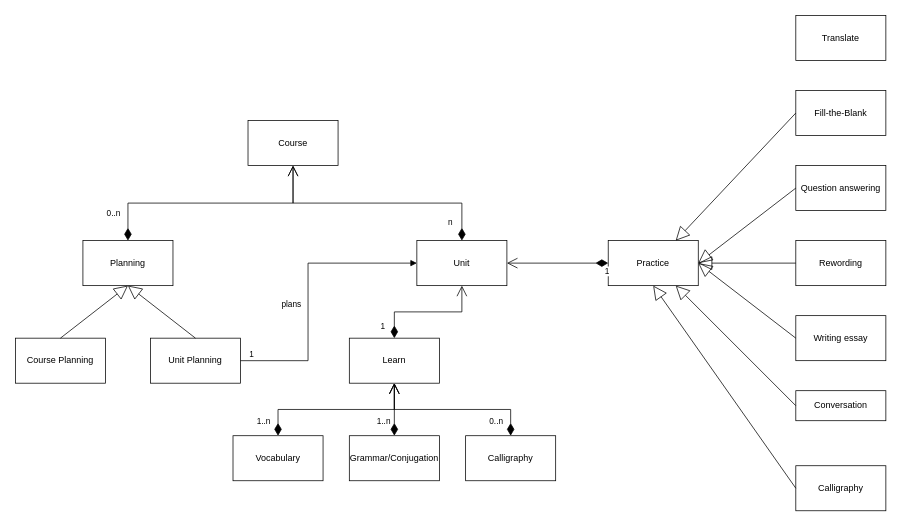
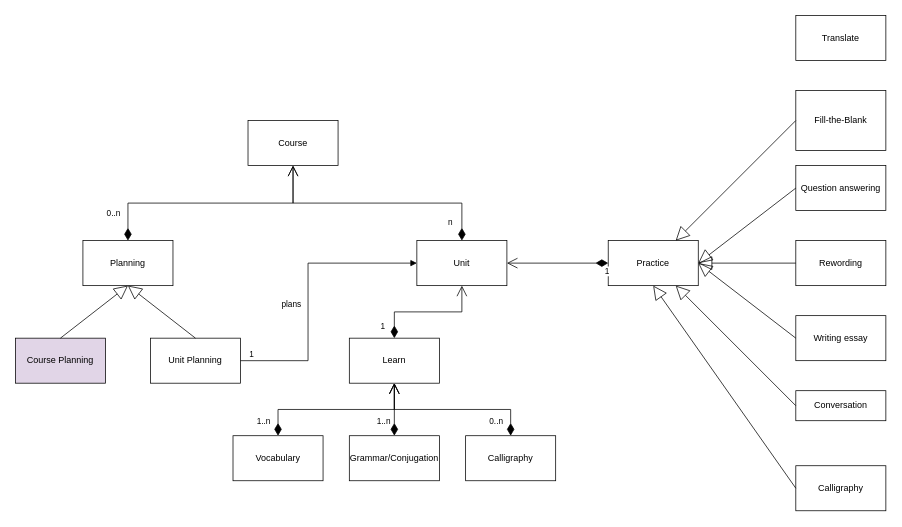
  <mxCell id="0" />
  <mxCell id="1" parent="0" />
  <mxCell id="2" value="Learn" style="rounded=0;whiteSpace=wrap;html=1;" parent="1" vertex="1"><mxGeometry x="465" y="450" width="120" height="60" as="geometry" /></mxCell>
  <mxCell id="3" value="Practice" style="rounded=0;whiteSpace=wrap;html=1;" parent="1" vertex="1"><mxGeometry x="810" y="320" width="120" height="60" as="geometry" /></mxCell>
  <mxCell id="4" value="Planning" style="rounded=0;whiteSpace=wrap;html=1;" parent="1" vertex="1"><mxGeometry x="110" y="320" width="120" height="60" as="geometry" /></mxCell>
  <mxCell id="5" value="Unit" style="rounded=0;whiteSpace=wrap;html=1;" parent="1" vertex="1"><mxGeometry x="555" y="320" width="120" height="60" as="geometry" /></mxCell>
  <mxCell id="6" value="Course" style="rounded=0;whiteSpace=wrap;html=1;" parent="1" vertex="1"><mxGeometry x="330" y="160" width="120" height="60" as="geometry" /></mxCell>
  <mxCell id="7" value="n" style="endArrow=open;html=1;endSize=12;startArrow=diamondThin;startSize=14;startFill=1;edgeStyle=orthogonalEdgeStyle;align=left;verticalAlign=bottom;rounded=0;exitX=0.5;exitY=0;exitDx=0;exitDy=0;entryX=0.5;entryY=1;entryDx=0;entryDy=0;" parent="1" source="5" target="6" edge="1"><mxGeometry x="-0.909" y="20" relative="1" as="geometry"><mxPoint x="310" y="420" as="sourcePoint" /><mxPoint x="470" y="420" as="targetPoint" /><mxPoint as="offset" /></mxGeometry></mxCell>
  <mxCell id="8" value="0..n" style="endArrow=open;html=1;endSize=12;startArrow=diamondThin;startSize=14;startFill=1;edgeStyle=orthogonalEdgeStyle;align=left;verticalAlign=bottom;rounded=0;exitX=0.5;exitY=0;exitDx=0;exitDy=0;entryX=0.5;entryY=1;entryDx=0;entryDy=0;" parent="1" source="4" target="6" edge="1"><mxGeometry x="-0.833" y="30" relative="1" as="geometry"><mxPoint x="480" y="340" as="sourcePoint" /><mxPoint x="360" y="240" as="targetPoint" /><mxPoint as="offset" /></mxGeometry></mxCell>
  <mxCell id="9" value="1" style="endArrow=open;html=1;endSize=12;startArrow=diamondThin;startSize=14;startFill=1;edgeStyle=orthogonalEdgeStyle;align=left;verticalAlign=bottom;rounded=0;exitX=0;exitY=0.5;exitDx=0;exitDy=0;entryX=1;entryY=0.5;entryDx=0;entryDy=0;" parent="1" source="3" target="5" edge="1"><mxGeometry x="-0.909" y="20" relative="1" as="geometry"><mxPoint x="665" y="480" as="sourcePoint" /><mxPoint x="535" y="380" as="targetPoint" /><mxPoint as="offset" /></mxGeometry></mxCell>
  <mxCell id="10" value="1" style="endArrow=open;html=1;endSize=12;startArrow=diamondThin;startSize=14;startFill=1;edgeStyle=orthogonalEdgeStyle;align=left;verticalAlign=bottom;rounded=0;exitX=0.5;exitY=0;exitDx=0;exitDy=0;entryX=0.5;entryY=1;entryDx=0;entryDy=0;" parent="1" source="2" target="5" edge="1"><mxGeometry x="-0.909" y="20" relative="1" as="geometry"><mxPoint x="675" y="490" as="sourcePoint" /><mxPoint x="595" y="400" as="targetPoint" /><mxPoint as="offset" /></mxGeometry></mxCell>
- <mxCell id="11" value="Course Planning" style="rounded=0;whiteSpace=wrap;html=1;" parent="1" vertex="1"><mxGeometry x="20" y="450" width="120" height="60" as="geometry" /></mxCell>
+ <mxCell id="11" value="Course Planning" style="rounded=0;whiteSpace=wrap;html=1;fillColor=#e1d5e7;" parent="1" vertex="1"><mxGeometry x="20" y="450" width="120" height="60" as="geometry" /></mxCell>
  <mxCell id="12" value="Unit Planning" style="rounded=0;whiteSpace=wrap;html=1;" parent="1" vertex="1"><mxGeometry x="200" y="450" width="120" height="60" as="geometry" /></mxCell>
  <mxCell id="13" value="" style="endArrow=block;endSize=16;endFill=0;html=1;rounded=0;exitX=0.5;exitY=0;exitDx=0;exitDy=0;entryX=0.5;entryY=1;entryDx=0;entryDy=0;" parent="1" source="11" target="4" edge="1"><mxGeometry x="-0.154" y="13" width="160" relative="1" as="geometry"><mxPoint x="200" y="480" as="sourcePoint" /><mxPoint x="360" y="480" as="targetPoint" /><mxPoint as="offset" /></mxGeometry></mxCell>
  <mxCell id="14" value="" style="endArrow=block;endSize=16;endFill=0;html=1;rounded=0;exitX=0.5;exitY=0;exitDx=0;exitDy=0;entryX=0.5;entryY=1;entryDx=0;entryDy=0;" parent="1" source="12" target="4" edge="1"><mxGeometry x="-0.154" y="13" width="160" relative="1" as="geometry"><mxPoint x="160" y="540" as="sourcePoint" /><mxPoint x="170" y="390" as="targetPoint" /><mxPoint as="offset" /></mxGeometry></mxCell>
  <mxCell id="15" value="plans" style="endArrow=block;endFill=1;html=1;edgeStyle=orthogonalEdgeStyle;align=left;verticalAlign=top;rounded=0;exitX=1;exitY=0.5;exitDx=0;exitDy=0;entryX=0;entryY=0.5;entryDx=0;entryDy=0;" parent="1" source="12" target="5" edge="1"><mxGeometry x="-0.027" y="38" relative="1" as="geometry"><mxPoint x="280" y="490" as="sourcePoint" /><mxPoint x="440" y="490" as="targetPoint" /><Array as="points"><mxPoint x="410" y="480" /><mxPoint x="410" y="350" /></Array><mxPoint x="1" as="offset" /></mxGeometry></mxCell>
  <mxCell id="16" value="1" style="edgeLabel;resizable=0;html=1;align=left;verticalAlign=bottom;" parent="15" connectable="0" vertex="1"><mxGeometry x="-1" relative="1" as="geometry"><mxPoint x="10" as="offset" /></mxGeometry></mxCell>
  <mxCell id="17" value="Vocabulary" style="rounded=0;whiteSpace=wrap;html=1;" parent="1" vertex="1"><mxGeometry x="310" y="580" width="120" height="60" as="geometry" /></mxCell>
  <mxCell id="18" value="Grammar/Conjugation" style="rounded=0;whiteSpace=wrap;html=1;" parent="1" vertex="1"><mxGeometry x="465" y="580" width="120" height="60" as="geometry" /></mxCell>
  <mxCell id="19" value="Calligraphy" style="rounded=0;whiteSpace=wrap;html=1;" parent="1" vertex="1"><mxGeometry x="620" y="580" width="120" height="60" as="geometry" /></mxCell>
  <mxCell id="20" value="1..n" style="endArrow=open;html=1;endSize=12;startArrow=diamondThin;startSize=14;startFill=1;edgeStyle=orthogonalEdgeStyle;align=left;verticalAlign=bottom;rounded=0;exitX=0.5;exitY=0;exitDx=0;exitDy=0;entryX=0.5;entryY=1;entryDx=0;entryDy=0;" parent="1" source="17" target="2" edge="1"><mxGeometry x="-0.911" y="30" relative="1" as="geometry"><mxPoint x="370" y="750" as="sourcePoint" /><mxPoint x="460" y="680" as="targetPoint" /><mxPoint as="offset" /></mxGeometry></mxCell>
  <mxCell id="21" value="1..n" style="endArrow=open;html=1;endSize=12;startArrow=diamondThin;startSize=14;startFill=1;edgeStyle=orthogonalEdgeStyle;align=left;verticalAlign=bottom;rounded=0;exitX=0.5;exitY=0;exitDx=0;exitDy=0;entryX=0.5;entryY=1;entryDx=0;entryDy=0;" parent="1" source="18" target="2" edge="1"><mxGeometry x="-0.714" y="25" relative="1" as="geometry"><mxPoint x="530" y="760" as="sourcePoint" /><mxPoint x="550" y="530" as="targetPoint" /><mxPoint as="offset" /></mxGeometry></mxCell>
  <mxCell id="22" value="0..n" style="endArrow=open;html=1;endSize=12;startArrow=diamondThin;startSize=14;startFill=1;edgeStyle=orthogonalEdgeStyle;align=left;verticalAlign=bottom;rounded=0;exitX=0.5;exitY=0;exitDx=0;exitDy=0;entryX=0.5;entryY=1;entryDx=0;entryDy=0;" parent="1" source="19" target="2" edge="1"><mxGeometry x="-0.421" y="25" relative="1" as="geometry"><mxPoint x="550" y="660" as="sourcePoint" /><mxPoint x="705" y="590" as="targetPoint" /><mxPoint as="offset" /></mxGeometry></mxCell>
  <mxCell id="23" value="Translate" style="rounded=0;whiteSpace=wrap;html=1;" parent="1" vertex="1"><mxGeometry x="1060" y="20" width="120" height="60" as="geometry" /></mxCell>
- <mxCell id="24" value="Fill-the-Blank" style="rounded=0;whiteSpace=wrap;html=1;" parent="1" vertex="1"><mxGeometry x="1060" y="120" width="120" height="60" as="geometry" /></mxCell>
+ <mxCell id="24" value="Fill-the-Blank" style="rounded=0;whiteSpace=wrap;html=1;" parent="1" vertex="1"><mxGeometry x="1060" y="120" width="120" height="80" as="geometry" /></mxCell>
  <mxCell id="25" value="Question answering" style="rounded=0;whiteSpace=wrap;html=1;" parent="1" vertex="1"><mxGeometry x="1060" y="220" width="120" height="60" as="geometry" /></mxCell>
  <mxCell id="26" value="Rewording" style="rounded=0;whiteSpace=wrap;html=1;" parent="1" vertex="1"><mxGeometry x="1060" y="320" width="120" height="60" as="geometry" /></mxCell>
  <mxCell id="27" value="Writing essay" style="rounded=0;whiteSpace=wrap;html=1;" parent="1" vertex="1"><mxGeometry x="1060" y="420" width="120" height="60" as="geometry" /></mxCell>
  <mxCell id="28" value="Conversation" style="rounded=0;whiteSpace=wrap;html=1;" parent="1" vertex="1"><mxGeometry x="1060" y="520" width="120" height="40" as="geometry" /></mxCell>
  <mxCell id="29" value="Calligraphy" style="rounded=0;whiteSpace=wrap;html=1;" parent="1" vertex="1"><mxGeometry x="1060" y="620" width="120" height="60" as="geometry" /></mxCell>
  <mxCell id="30" value="" style="endArrow=block;endSize=16;endFill=0;html=1;rounded=0;exitX=0;exitY=0.5;exitDx=0;exitDy=0;entryX=1;entryY=0.5;entryDx=0;entryDy=0;" parent="1" source="26" target="3" edge="1"><mxGeometry x="-0.154" y="13" width="160" relative="1" as="geometry"><mxPoint x="900" y="480" as="sourcePoint" /><mxPoint x="810" y="410" as="targetPoint" /><mxPoint as="offset" /></mxGeometry></mxCell>
  <mxCell id="31" value="" style="endArrow=block;endSize=16;endFill=0;html=1;rounded=0;exitX=0;exitY=0.5;exitDx=0;exitDy=0;entryX=1;entryY=0.5;entryDx=0;entryDy=0;" parent="1" source="27" target="3" edge="1"><mxGeometry x="-0.154" y="13" width="160" relative="1" as="geometry"><mxPoint x="1120" y="340" as="sourcePoint" /><mxPoint x="930" y="430" as="targetPoint" /><mxPoint as="offset" /></mxGeometry></mxCell>
  <mxCell id="32" value="" style="endArrow=block;endSize=16;endFill=0;html=1;rounded=0;exitX=0;exitY=0.5;exitDx=0;exitDy=0;entryX=0.75;entryY=1;entryDx=0;entryDy=0;" parent="1" source="28" target="3" edge="1"><mxGeometry x="-0.154" y="13" width="160" relative="1" as="geometry"><mxPoint x="1090" y="600" as="sourcePoint" /><mxPoint x="950" y="440" as="targetPoint" /><mxPoint as="offset" /></mxGeometry></mxCell>
  <mxCell id="33" value="" style="endArrow=block;endSize=16;endFill=0;html=1;rounded=0;exitX=0;exitY=0.5;exitDx=0;exitDy=0;entryX=0.5;entryY=1;entryDx=0;entryDy=0;" parent="1" source="29" target="3" edge="1"><mxGeometry x="-0.154" y="13" width="160" relative="1" as="geometry"><mxPoint x="1120" y="810" as="sourcePoint" /><mxPoint x="930" y="400" as="targetPoint" /><mxPoint as="offset" /></mxGeometry></mxCell>
  <mxCell id="34" value="" style="endArrow=block;endSize=16;endFill=0;html=1;rounded=0;exitX=0;exitY=0.5;exitDx=0;exitDy=0;entryX=1;entryY=0.5;entryDx=0;entryDy=0;" parent="1" source="25" target="3" edge="1"><mxGeometry x="-0.154" y="13" width="160" relative="1" as="geometry"><mxPoint x="1130" y="310" as="sourcePoint" /><mxPoint x="940" y="290" as="targetPoint" /><mxPoint as="offset" /></mxGeometry></mxCell>
  <mxCell id="35" value="" style="endArrow=block;endSize=16;endFill=0;html=1;rounded=0;exitX=0;exitY=0.5;exitDx=0;exitDy=0;entryX=0.75;entryY=0;entryDx=0;entryDy=0;" parent="1" source="24" target="3" edge="1"><mxGeometry x="-0.154" y="13" width="160" relative="1" as="geometry"><mxPoint x="1140" y="340" as="sourcePoint" /><mxPoint x="1010" y="440" as="targetPoint" /><mxPoint as="offset" /></mxGeometry></mxCell>
